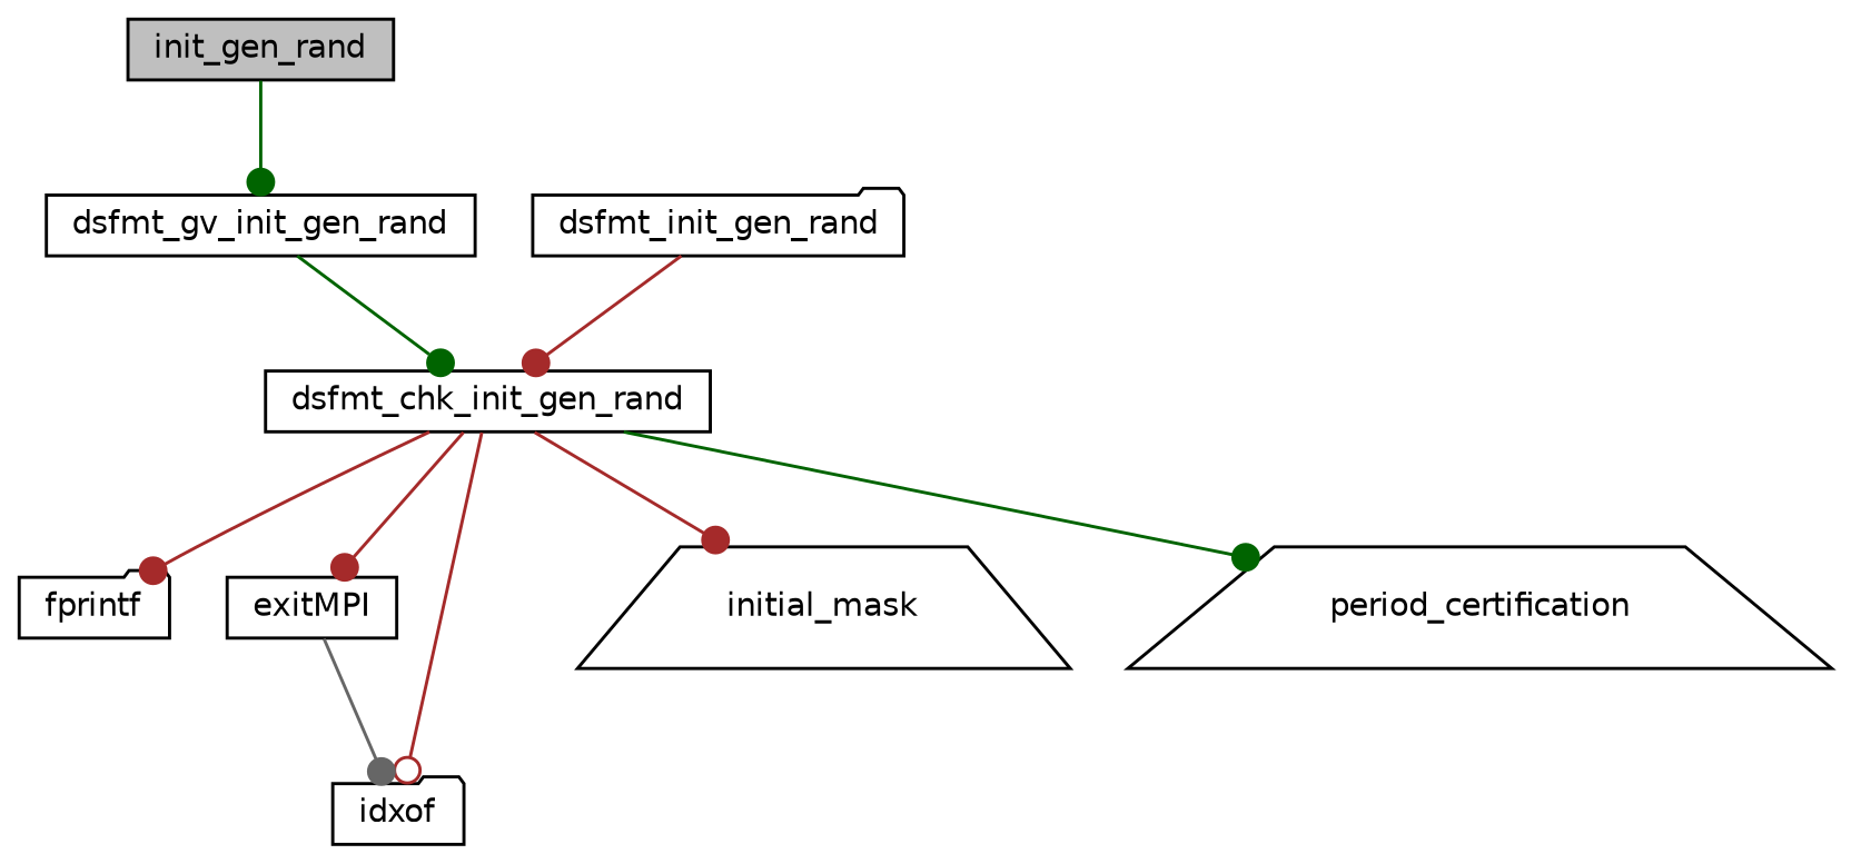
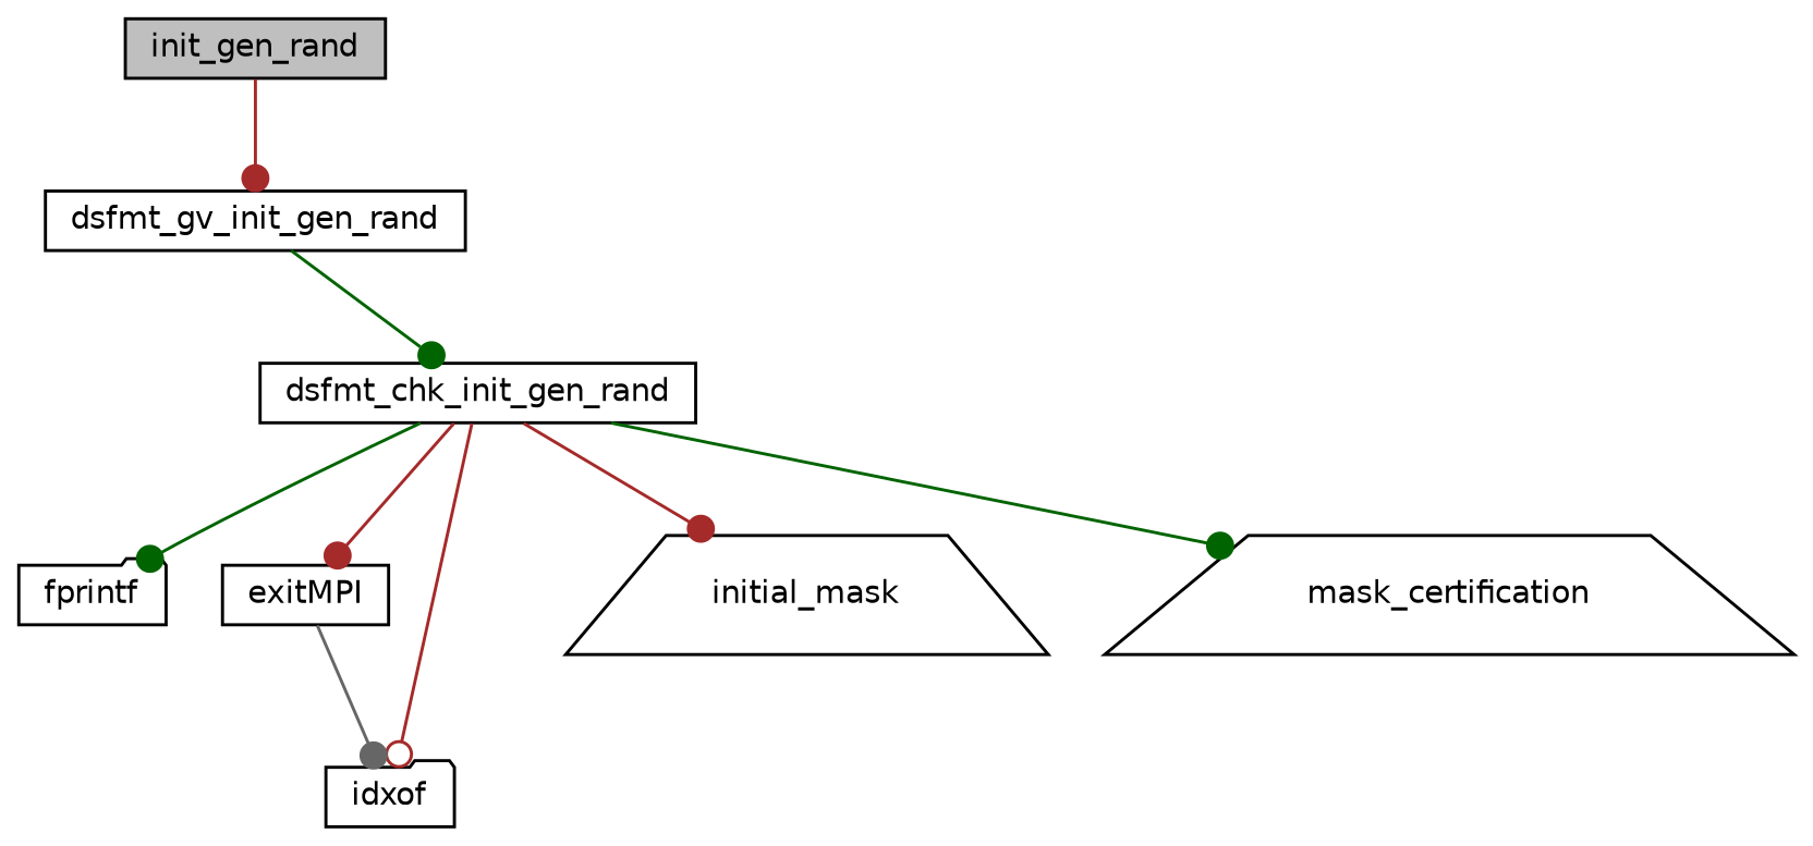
  digraph {
    rankdir=TB
    node [color=black fillcolor=white fontname=Helvetica fontsize=10 shape=box style=filled]
    edge [arrowhead=dot color=brown fontname=Helvetica fontsize=10 labelfontname=Helvetica labelfontsize=10 style=solid]
    n1 [fillcolor=grey75 fontcolor=black height=0.2 label=init_gen_rand width=0.4]
    n2 [height=0.2 label=dsfmt_gv_init_gen_rand width=0.4]
    n3 [height=0.2 label=dsfmt_chk_init_gen_rand width=0.4]
-   n4 [height=0.2 label=dsfmt_init_gen_rand shape=folder width=0.4]
    n5 [height=0.2 label=fprintf shape=folder width=0.4]
    n6 [height=0.2 label=exitMPI width=0.4]
    n7 [height=0.2 label=idxof shape=folder width=0.4]
    n8 [height=0.2 label=initial_mask shape=trapezium width=0.4]
-   n9 [height=0.2 label=period_certification shape=trapezium width=0.4]
-   n1 -> n2 [color=darkgreen]
+   n9 [height=0.2 label=mask_certification shape=trapezium width=0.4]
+   n1 -> n2
    n2 -> n3 [color=darkgreen]
-   n3 -> n5
+   n3 -> n5 [color=darkgreen]
    n3 -> n6
    n3 -> n7 [arrowhead=odot]
    n3 -> n8
    n3 -> n9 [color=darkgreen]
-   n4 -> n3
    n6 -> n7 [color=gray40]
  }
